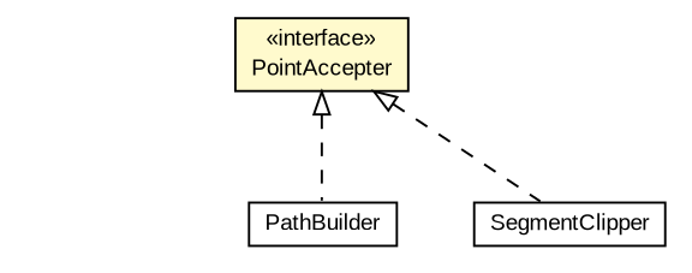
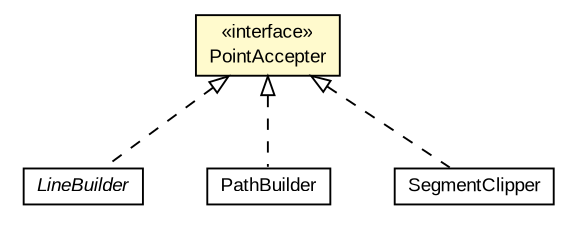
  digraph {
    nodesep=0.25
    ranksep=0.5
    node [fontcolor=black fontname=arial fontsize=10.0 shape=plaintext]
    edge [arrowtail=empty dir=back fontname=arial fontsize=10 headport=p labelfontname=arial labelfontsize=10 style=dashed tailport=p]
+   n1 [label=<<table title="org.osmdroid.util.LineBuilder" border="0" cellborder="1" cellspacing="0" cellpadding="2" port="p" href="./LineBuilder.html"> 		<tr><td><table border="0" cellspacing="0" cellpadding="1"> <tr><td align="center" balign="center"><font face="arial italic"> LineBuilder </font></td></tr> 		</table></td></tr> 		</table>>]
    n2 [label=<<table title="org.osmdroid.util.PathBuilder" border="0" cellborder="1" cellspacing="0" cellpadding="2" port="p" href="./PathBuilder.html"> 		<tr><td><table border="0" cellspacing="0" cellpadding="1"> <tr><td align="center" balign="center"> PathBuilder </td></tr> 		</table></td></tr> 		</table>>]
    n3 [label=<<table title="org.osmdroid.util.PointAccepter" border="0" cellborder="1" cellspacing="0" cellpadding="2" port="p" bgcolor="lemonChiffon" href="./PointAccepter.html"> 		<tr><td><table border="0" cellspacing="0" cellpadding="1"> <tr><td align="center" balign="center"> &#171;interface&#187; </td></tr> <tr><td align="center" balign="center"> PointAccepter </td></tr> 		</table></td></tr> 		</table>>]
    n4 [label=<<table title="org.osmdroid.util.SegmentClipper" border="0" cellborder="1" cellspacing="0" cellpadding="2" port="p" href="./SegmentClipper.html"> 		<tr><td><table border="0" cellspacing="0" cellpadding="1"> <tr><td align="center" balign="center"> SegmentClipper </td></tr> 		</table></td></tr> 		</table>>]
+   n3 -> n1
    n3 -> n2
    n3 -> n4
  }
